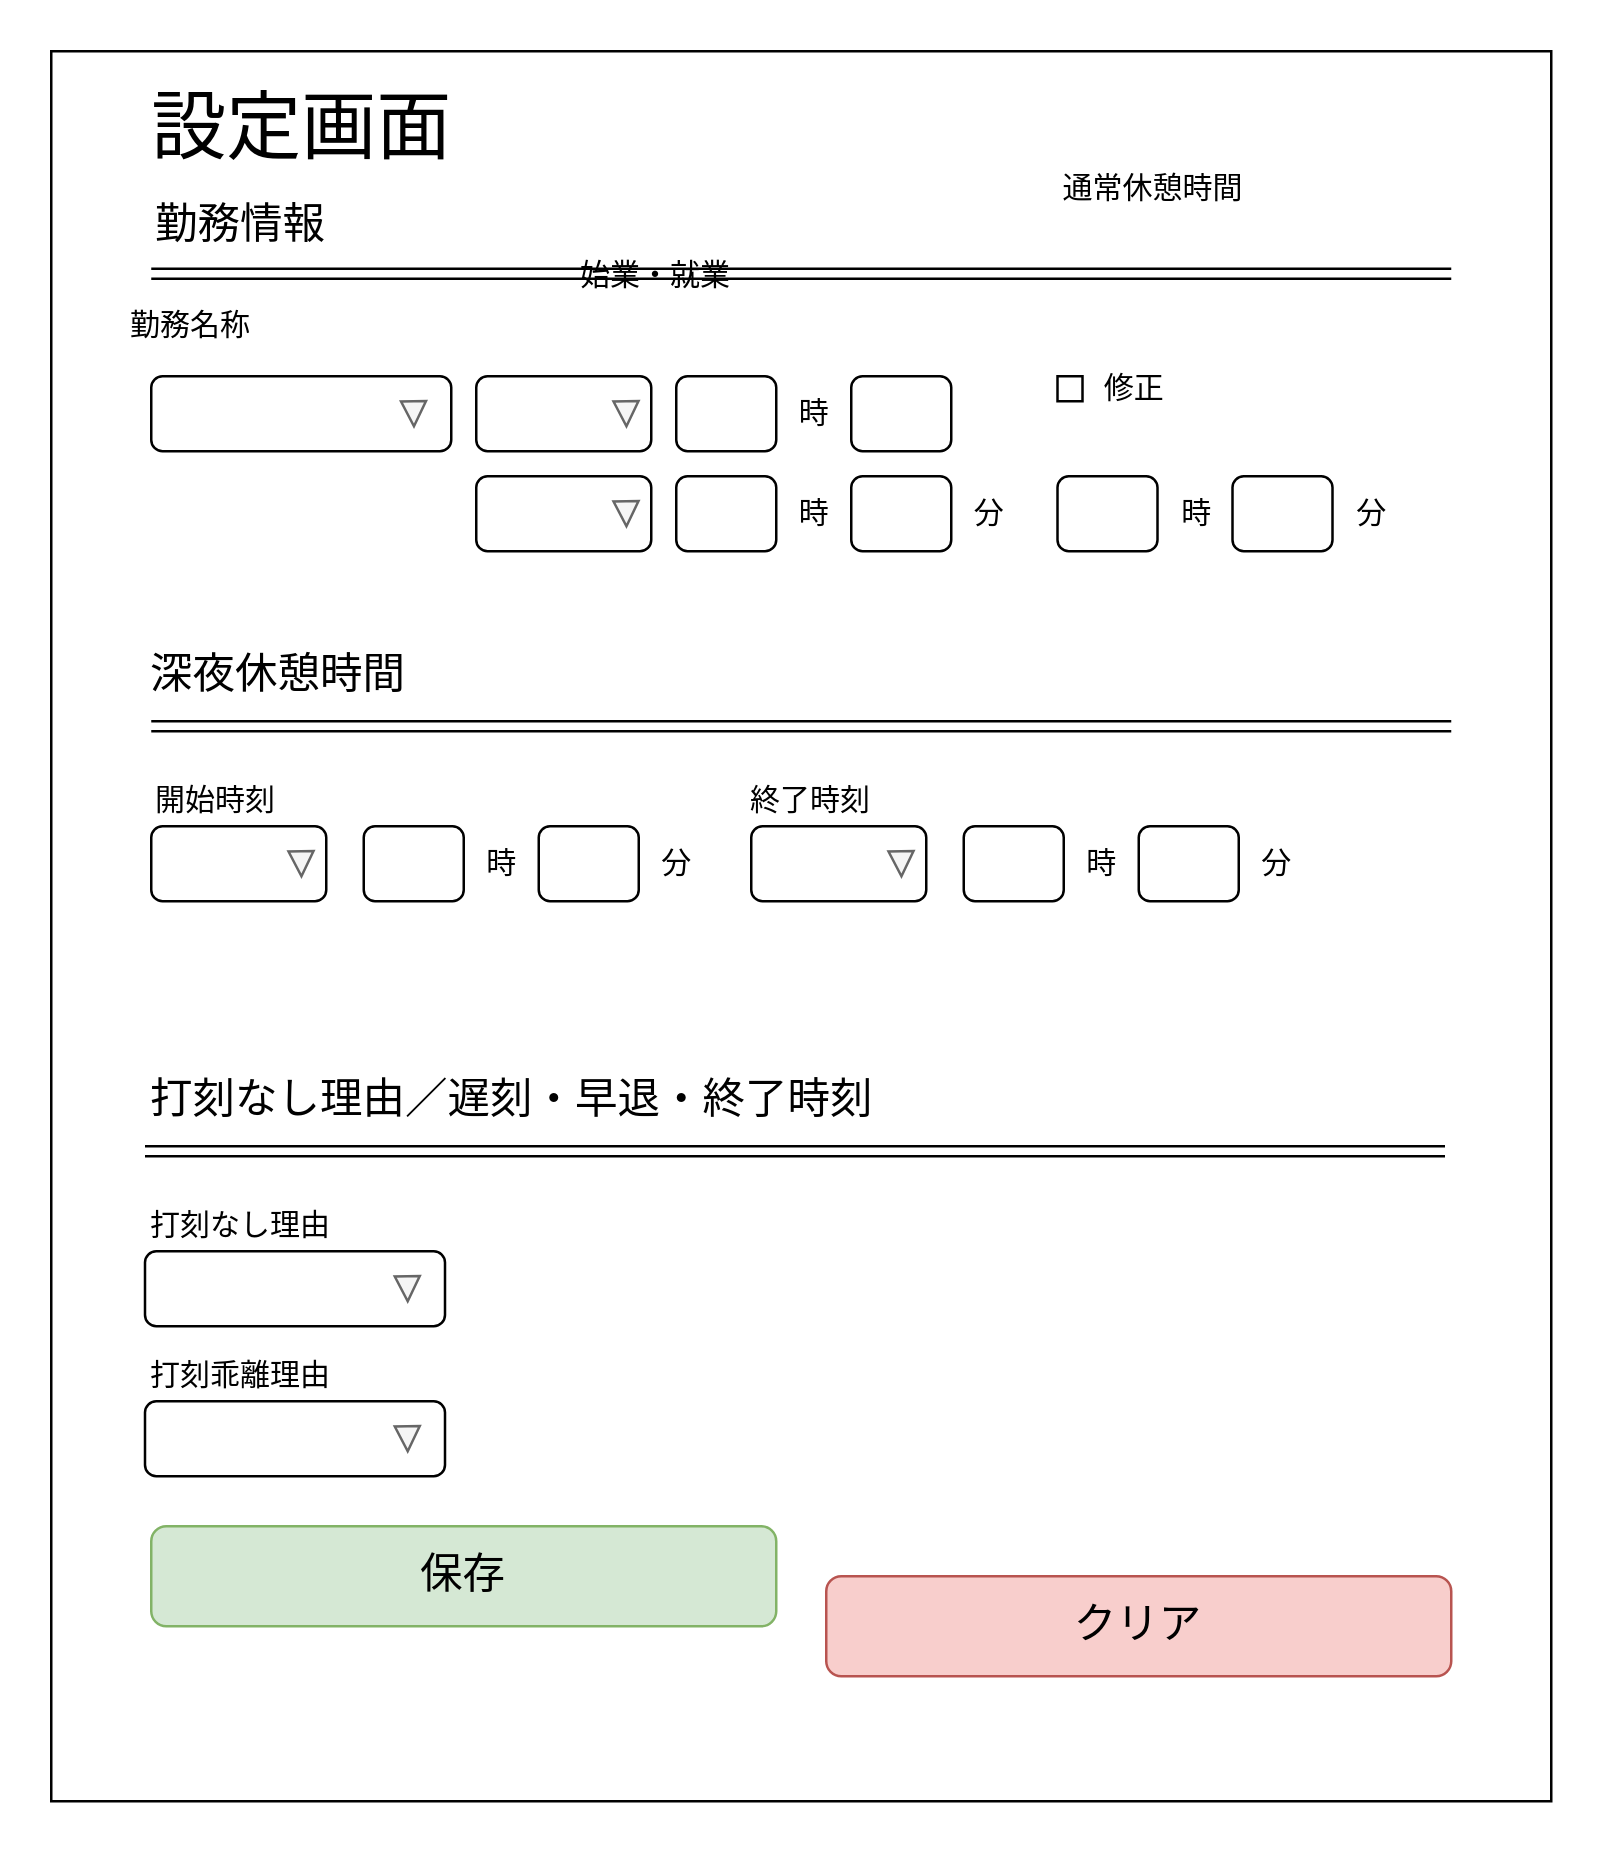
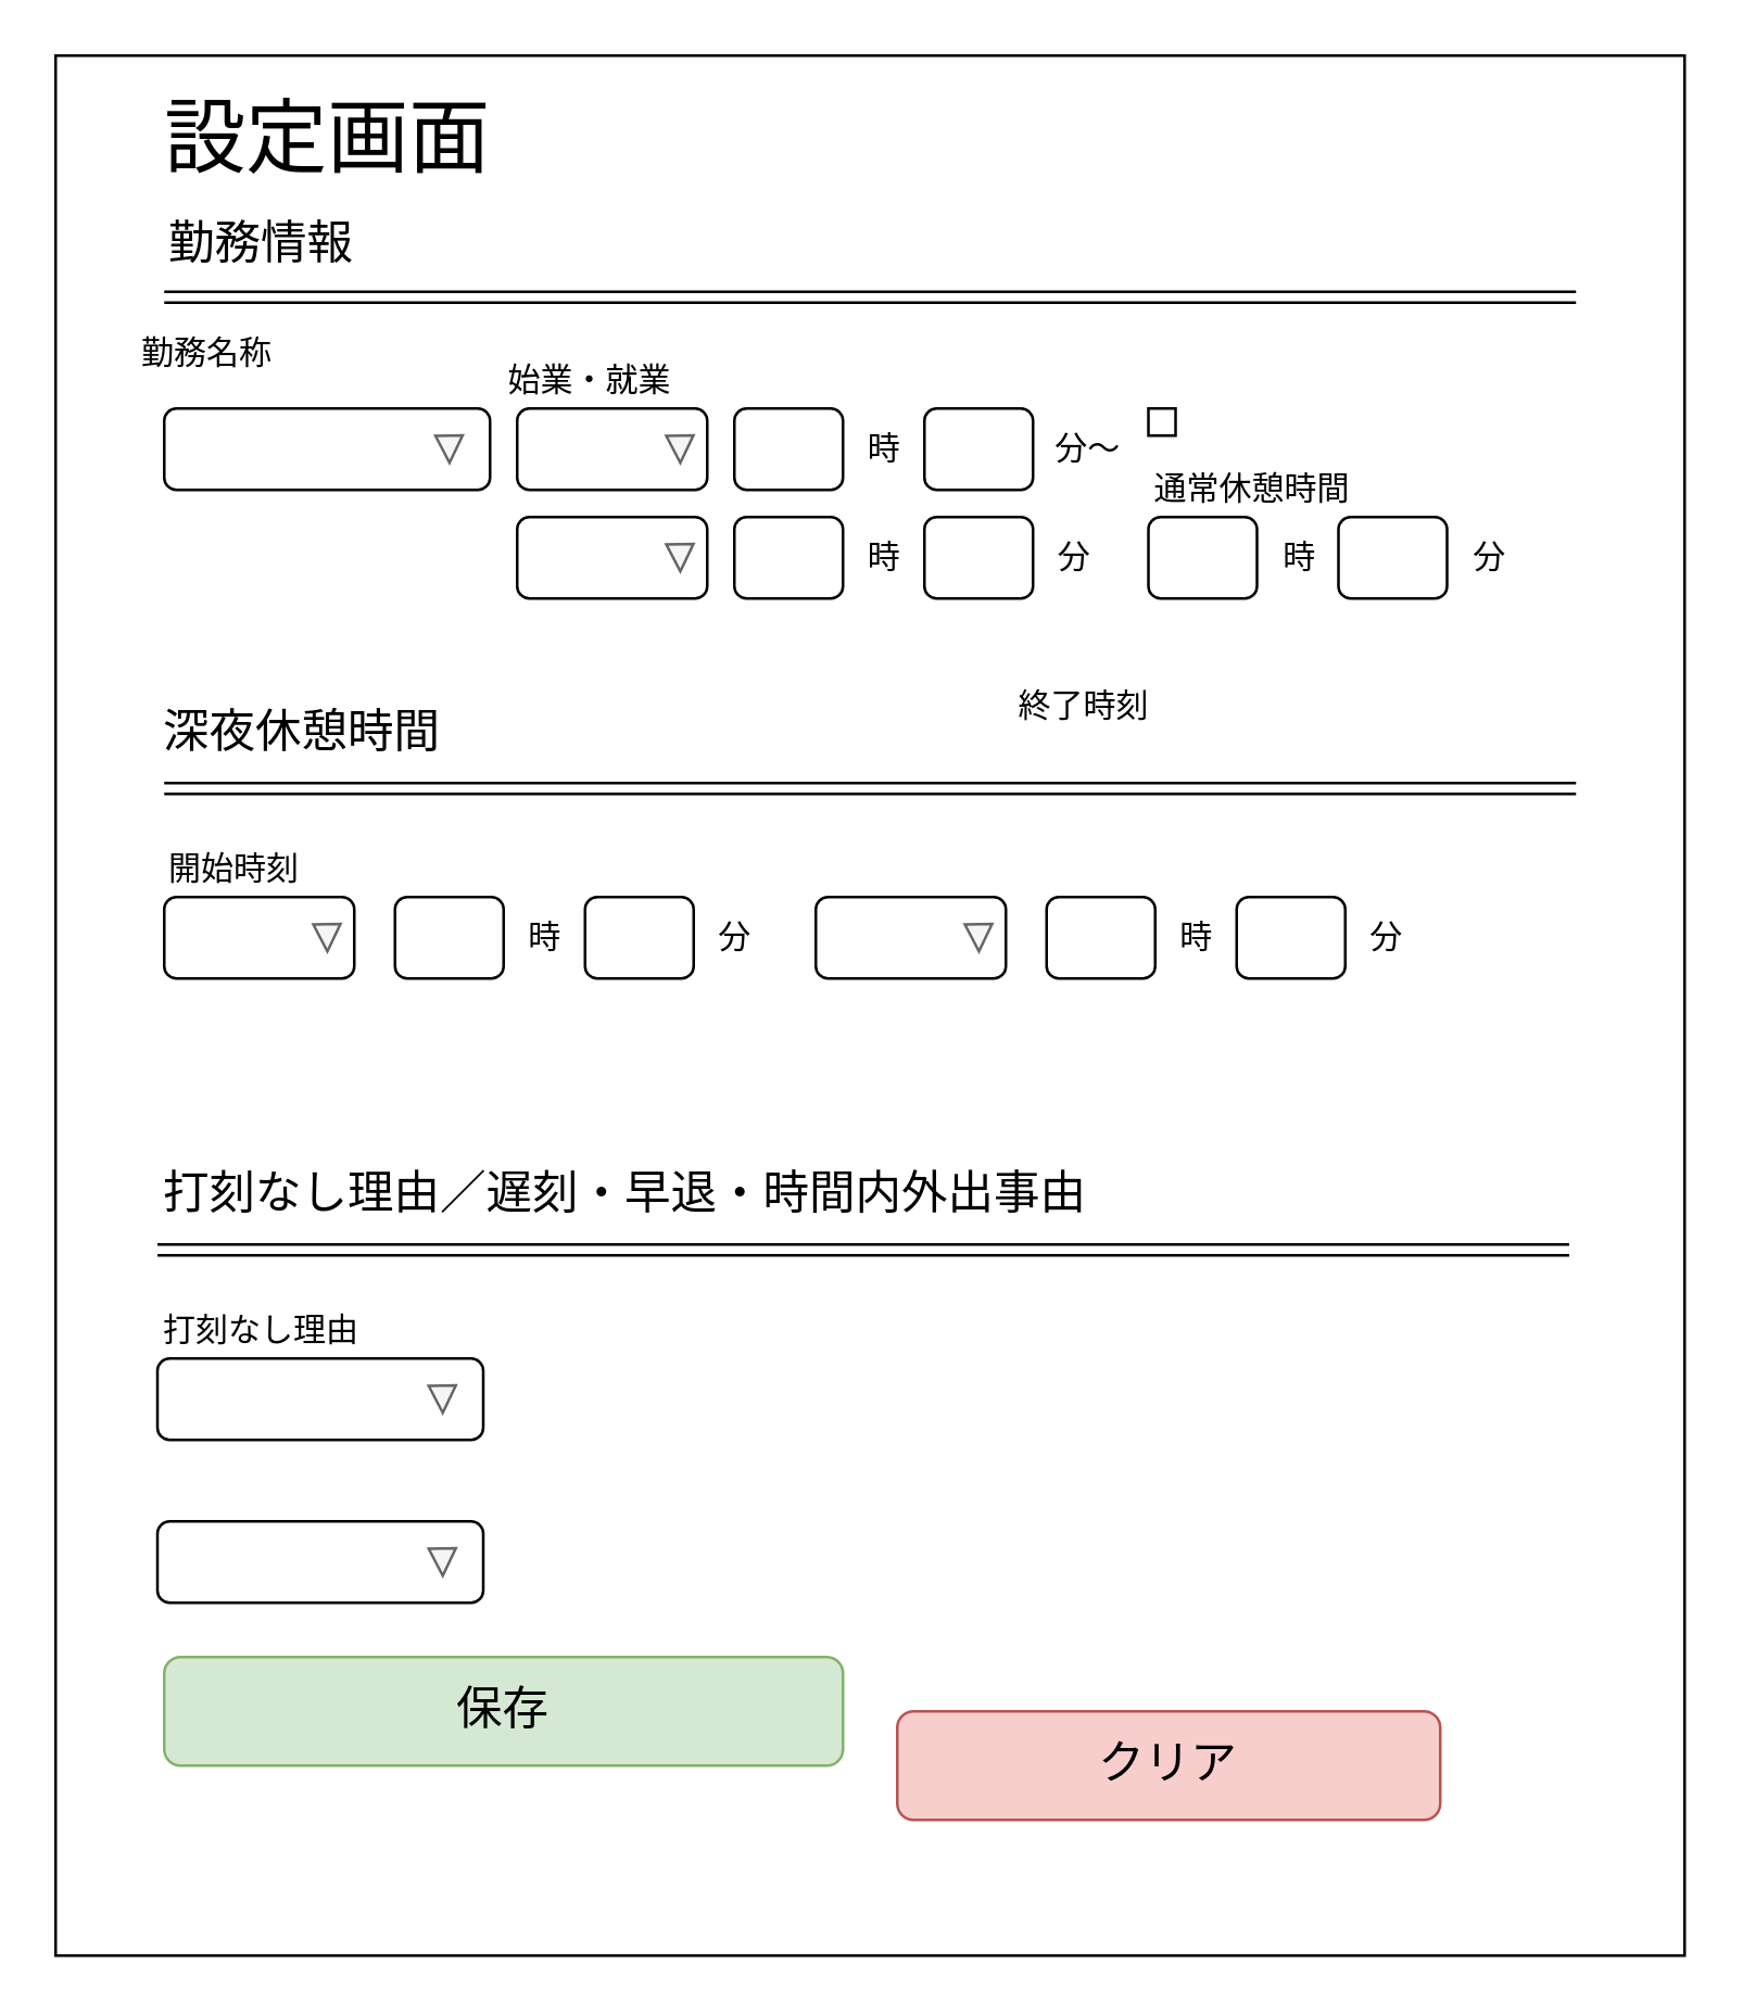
  <mxCell id="0" />
  <mxCell id="1" parent="0" />
  <mxCell id="2" value="" style="rounded=0;whiteSpace=wrap;html=1;" parent="1" vertex="1"><mxGeometry width="600" height="700" as="geometry" x="20" y="20" /></mxCell>
  <mxCell id="3" value="勤務名称" style="text;html=1;strokeColor=none;fillColor=none;align=left;verticalAlign=middle;whiteSpace=wrap;rounded=0;" parent="1" vertex="1"><mxGeometry x="50" y="120" width="120" height="20" as="geometry" /></mxCell>
- <mxCell id="4" value="始業・就業" style="text;html=1;strokeColor=none;fillColor=none;align=left;verticalAlign=middle;whiteSpace=wrap;rounded=0;" parent="1" vertex="1"><mxGeometry x="230" y="100" width="120" height="20" as="geometry" /></mxCell>
+ <mxCell id="4" value="始業・就業" style="text;html=1;strokeColor=none;fillColor=none;align=left;verticalAlign=middle;whiteSpace=wrap;rounded=0;" parent="1" vertex="1"><mxGeometry x="185" y="130" width="120" height="20" as="geometry" /></mxCell>
  <mxCell id="5" value="" style="group" parent="1" vertex="1" connectable="0"><mxGeometry x="60" y="150" width="120" height="30" as="geometry" /></mxCell>
  <mxCell id="6" value="" style="rounded=1;whiteSpace=wrap;html=1;" parent="5" vertex="1"><mxGeometry width="120" height="30" as="geometry" /></mxCell>
  <mxCell id="7" value="" style="triangle;whiteSpace=wrap;html=1;align=left;rotation=89;labelBackgroundColor=#2E1616;fillColor=#f5f5f5;strokeColor=#666666;fontColor=#333333;" parent="5" vertex="1"><mxGeometry x="100" y="10" width="10" height="10" as="geometry" /></mxCell>
  <mxCell id="8" value="" style="group" parent="1" vertex="1" connectable="0"><mxGeometry x="190" y="150" width="70" height="30" as="geometry" /></mxCell>
  <mxCell id="9" value="" style="group" parent="8" vertex="1" connectable="0"><mxGeometry width="70" height="30" as="geometry" /></mxCell>
  <mxCell id="10" value="" style="group" parent="9" vertex="1" connectable="0"><mxGeometry width="70" height="30" as="geometry" /></mxCell>
  <mxCell id="11" value="" style="rounded=1;whiteSpace=wrap;html=1;" parent="10" vertex="1"><mxGeometry width="70" height="30" as="geometry" /></mxCell>
  <mxCell id="12" value="" style="triangle;whiteSpace=wrap;html=1;align=left;rotation=89;labelBackgroundColor=#2E1616;fillColor=#f5f5f5;strokeColor=#666666;fontColor=#333333;" parent="10" vertex="1"><mxGeometry x="55" y="10" width="10" height="10" as="geometry" /></mxCell>
  <mxCell id="13" value="" style="rounded=1;whiteSpace=wrap;html=1;" parent="1" vertex="1"><mxGeometry x="190" y="190" width="70" height="30" as="geometry" /></mxCell>
  <mxCell id="14" value="" style="triangle;whiteSpace=wrap;html=1;align=left;rotation=89;labelBackgroundColor=#2E1616;fillColor=#f5f5f5;strokeColor=#666666;fontColor=#333333;" parent="1" vertex="1"><mxGeometry x="245" y="200" width="10" height="10" as="geometry" /></mxCell>
  <mxCell id="15" value="" style="rounded=1;whiteSpace=wrap;html=1;labelBackgroundColor=#2E1616;align=left;" parent="1" vertex="1"><mxGeometry x="270" y="150" width="40" height="30" as="geometry" /></mxCell>
  <mxCell id="16" value="" style="rounded=1;whiteSpace=wrap;html=1;labelBackgroundColor=#2E1616;align=left;" parent="1" vertex="1"><mxGeometry x="270" y="190" width="40" height="30" as="geometry" /></mxCell>
  <mxCell id="17" value="時" style="text;html=1;align=center;verticalAlign=middle;resizable=0;points=[];autosize=1;" parent="1" vertex="1"><mxGeometry x="310" y="155" width="30" height="20" as="geometry" /></mxCell>
+ <mxCell id="18" value="分～" style="text;html=1;align=center;verticalAlign=middle;resizable=0;points=[];autosize=1;" parent="1" vertex="1"><mxGeometry x="380" y="155" width="40" height="20" as="geometry" /></mxCell>
  <mxCell id="19" value="時" style="text;html=1;align=center;verticalAlign=middle;resizable=0;points=[];autosize=1;" parent="1" vertex="1"><mxGeometry x="310" y="195" width="30" height="20" as="geometry" /></mxCell>
  <mxCell id="20" value="" style="rounded=1;whiteSpace=wrap;html=1;labelBackgroundColor=#2E1616;align=left;" parent="1" vertex="1"><mxGeometry x="340" y="150" width="40" height="30" as="geometry" /></mxCell>
  <mxCell id="21" value="" style="rounded=1;whiteSpace=wrap;html=1;labelBackgroundColor=#2E1616;align=left;" parent="1" vertex="1"><mxGeometry x="340" y="190" width="40" height="30" as="geometry" /></mxCell>
  <mxCell id="22" value="分" style="text;html=1;align=center;verticalAlign=middle;resizable=0;points=[];autosize=1;" parent="1" vertex="1"><mxGeometry x="380" y="195" width="30" height="20" as="geometry" /></mxCell>
  <mxCell id="23" value="&lt;font style=&quot;font-size: 30px&quot;&gt;設定画面&lt;/font&gt;" style="text;html=1;align=center;verticalAlign=middle;resizable=0;points=[];autosize=1;" parent="1" vertex="1"><mxGeometry x="50" y="40" width="140" height="20" as="geometry" /></mxCell>
  <mxCell id="24" value="" style="rounded=1;whiteSpace=wrap;html=1;labelBackgroundColor=#2E1616;align=left;" parent="1" vertex="1"><mxGeometry x="422.5" y="190" width="40" height="30" as="geometry" /></mxCell>
  <mxCell id="25" value="時" style="text;html=1;align=center;verticalAlign=middle;resizable=0;points=[];autosize=1;" parent="1" vertex="1"><mxGeometry x="462.5" y="195" width="30" height="20" as="geometry" /></mxCell>
  <mxCell id="26" value="" style="rounded=1;whiteSpace=wrap;html=1;labelBackgroundColor=#2E1616;align=left;" parent="1" vertex="1"><mxGeometry x="492.5" y="190" width="40" height="30" as="geometry" /></mxCell>
  <mxCell id="27" value="分" style="text;html=1;align=center;verticalAlign=middle;resizable=0;points=[];autosize=1;" parent="1" vertex="1"><mxGeometry x="532.5" y="195" width="30" height="20" as="geometry" /></mxCell>
- <mxCell id="28" value="通常休憩時間" style="text;html=1;align=left;verticalAlign=middle;resizable=0;points=[];autosize=1;" parent="1" vertex="1"><mxGeometry x="422.5" y="65" width="90" height="20" as="geometry" /></mxCell>
+ <mxCell id="28" value="通常休憩時間" style="text;html=1;align=left;verticalAlign=middle;resizable=0;points=[];autosize=1;" parent="1" vertex="1"><mxGeometry x="422.5" y="170" width="90" height="20" as="geometry" /></mxCell>
  <mxCell id="29" value="開始時刻" style="text;html=1;align=left;verticalAlign=middle;resizable=0;points=[];autosize=1;" parent="1" vertex="1"><mxGeometry x="60" y="310" width="60" height="20" as="geometry" /></mxCell>
  <mxCell id="30" value="" style="group" parent="1" vertex="1" connectable="0"><mxGeometry x="60" y="330" width="70" height="30" as="geometry" /></mxCell>
  <mxCell id="31" value="" style="group" parent="30" vertex="1" connectable="0"><mxGeometry width="70" height="30" as="geometry" /></mxCell>
  <mxCell id="32" value="" style="group" parent="31" vertex="1" connectable="0"><mxGeometry width="70" height="30" as="geometry" /></mxCell>
  <mxCell id="33" value="" style="rounded=1;whiteSpace=wrap;html=1;" parent="32" vertex="1"><mxGeometry width="70" height="30" as="geometry" /></mxCell>
  <mxCell id="34" value="" style="triangle;whiteSpace=wrap;html=1;align=left;rotation=89;labelBackgroundColor=#2E1616;fillColor=#f5f5f5;strokeColor=#666666;fontColor=#333333;" parent="32" vertex="1"><mxGeometry x="55" y="10" width="10" height="10" as="geometry" /></mxCell>
  <mxCell id="35" value="" style="rounded=1;whiteSpace=wrap;html=1;labelBackgroundColor=#2E1616;align=left;" parent="1" vertex="1"><mxGeometry x="145" y="330" width="40" height="30" as="geometry" /></mxCell>
  <mxCell id="36" value="時" style="text;html=1;align=center;verticalAlign=middle;resizable=0;points=[];autosize=1;" parent="1" vertex="1"><mxGeometry x="185" y="335" width="30" height="20" as="geometry" /></mxCell>
  <mxCell id="37" value="" style="rounded=1;whiteSpace=wrap;html=1;labelBackgroundColor=#2E1616;align=left;" parent="1" vertex="1"><mxGeometry x="215" y="330" width="40" height="30" as="geometry" /></mxCell>
  <mxCell id="38" value="分" style="text;html=1;align=center;verticalAlign=middle;resizable=0;points=[];autosize=1;" parent="1" vertex="1"><mxGeometry x="255" y="335" width="30" height="20" as="geometry" /></mxCell>
  <mxCell id="39" value="" style="group" parent="1" vertex="1" connectable="0"><mxGeometry x="300" y="330" width="70" height="30" as="geometry" /></mxCell>
  <mxCell id="40" value="" style="group" parent="39" vertex="1" connectable="0"><mxGeometry width="70" height="30" as="geometry" /></mxCell>
  <mxCell id="41" value="" style="group" parent="40" vertex="1" connectable="0"><mxGeometry width="70" height="30" as="geometry" /></mxCell>
  <mxCell id="42" value="" style="rounded=1;whiteSpace=wrap;html=1;" parent="41" vertex="1"><mxGeometry width="70" height="30" as="geometry" /></mxCell>
  <mxCell id="43" value="" style="triangle;whiteSpace=wrap;html=1;align=left;rotation=89;labelBackgroundColor=#2E1616;fillColor=#f5f5f5;strokeColor=#666666;fontColor=#333333;" parent="41" vertex="1"><mxGeometry x="55" y="10" width="10" height="10" as="geometry" /></mxCell>
  <mxCell id="44" value="" style="rounded=1;whiteSpace=wrap;html=1;labelBackgroundColor=#2E1616;align=left;" parent="1" vertex="1"><mxGeometry x="385" y="330" width="40" height="30" as="geometry" /></mxCell>
  <mxCell id="45" value="時" style="text;html=1;align=center;verticalAlign=middle;resizable=0;points=[];autosize=1;" parent="1" vertex="1"><mxGeometry x="425" y="335" width="30" height="20" as="geometry" /></mxCell>
  <mxCell id="46" value="" style="rounded=1;whiteSpace=wrap;html=1;labelBackgroundColor=#2E1616;align=left;" parent="1" vertex="1"><mxGeometry x="455" y="330" width="40" height="30" as="geometry" /></mxCell>
  <mxCell id="47" value="分" style="text;html=1;align=center;verticalAlign=middle;resizable=0;points=[];autosize=1;" parent="1" vertex="1"><mxGeometry x="495" y="335" width="30" height="20" as="geometry" /></mxCell>
- <mxCell id="48" value="打刻なし理由／遅刻・早退・終了時刻" style="text;html=1;align=left;verticalAlign=middle;resizable=0;points=[];autosize=1;fontSize=17;" parent="1" vertex="1"><mxGeometry x="57.5" y="430" width="360" height="20" as="geometry" /></mxCell>
+ <mxCell id="48" value="打刻なし理由／遅刻・早退・時間内外出事由" style="text;html=1;align=left;verticalAlign=middle;resizable=0;points=[];autosize=1;fontSize=17;" parent="1" vertex="1"><mxGeometry x="57.5" y="430" width="360" height="20" as="geometry" /></mxCell>
  <mxCell id="49" value="" style="group" parent="1" vertex="1" connectable="0"><mxGeometry x="57.5" y="500" width="120" height="30" as="geometry" /></mxCell>
  <mxCell id="50" value="" style="rounded=1;whiteSpace=wrap;html=1;" parent="49" vertex="1"><mxGeometry width="120" height="30" as="geometry" /></mxCell>
  <mxCell id="51" value="" style="triangle;whiteSpace=wrap;html=1;align=left;rotation=89;labelBackgroundColor=#2E1616;fillColor=#f5f5f5;strokeColor=#666666;fontColor=#333333;" parent="49" vertex="1"><mxGeometry x="100" y="10" width="10" height="10" as="geometry" /></mxCell>
  <mxCell id="52" value="勤務情報" style="text;html=1;align=left;verticalAlign=middle;resizable=0;points=[];autosize=1;fontSize=17;" parent="1" vertex="1"><mxGeometry x="60" y="80" width="80" height="20" as="geometry" /></mxCell>
  <mxCell id="53" value="深夜休憩時間" style="text;html=1;align=left;verticalAlign=middle;resizable=0;points=[];autosize=1;fontSize=17;" parent="1" vertex="1"><mxGeometry x="57.5" y="260" width="120" height="20" as="geometry" /></mxCell>
- <mxCell id="54" value="終了時刻" style="text;html=1;align=left;verticalAlign=middle;resizable=0;points=[];autosize=1;" parent="1" vertex="1"><mxGeometry x="297.5" y="310" width="60" height="20" as="geometry" /></mxCell>
+ <mxCell id="54" value="終了時刻" style="text;html=1;align=left;verticalAlign=middle;resizable=0;points=[];autosize=1;" parent="1" vertex="1"><mxGeometry x="372.5" y="250" width="60" height="20" as="geometry" /></mxCell>
  <mxCell id="55" value="打刻なし理由" style="text;html=1;align=left;verticalAlign=middle;resizable=0;points=[];autosize=1;" parent="1" vertex="1"><mxGeometry x="57.5" y="480" width="90" height="20" as="geometry" /></mxCell>
- <mxCell id="56" value="打刻乖離理由" style="text;html=1;align=left;verticalAlign=middle;resizable=0;points=[];autosize=1;" parent="1" vertex="1"><mxGeometry x="57.5" y="540" width="90" height="20" as="geometry" /></mxCell>
  <mxCell id="57" value="" style="group" parent="1" vertex="1" connectable="0"><mxGeometry x="57.5" y="560" width="120" height="30" as="geometry" /></mxCell>
  <mxCell id="58" value="" style="rounded=1;whiteSpace=wrap;html=1;" parent="57" vertex="1"><mxGeometry width="120" height="30" as="geometry" /></mxCell>
  <mxCell id="59" value="" style="triangle;whiteSpace=wrap;html=1;align=left;rotation=89;labelBackgroundColor=#2E1616;fillColor=#f5f5f5;strokeColor=#666666;fontColor=#333333;" parent="57" vertex="1"><mxGeometry x="100" y="10" width="10" height="10" as="geometry" /></mxCell>
  <mxCell id="60" value="" style="shape=link;html=1;fontSize=17;" parent="1" edge="1"><mxGeometry width="50" height="50" relative="1" as="geometry"><mxPoint x="60" y="109" as="sourcePoint" /><mxPoint x="580" y="109" as="targetPoint" /></mxGeometry></mxCell>
  <mxCell id="61" value="" style="shape=link;html=1;fontSize=17;" parent="1" edge="1"><mxGeometry width="50" height="50" relative="1" as="geometry"><mxPoint x="60" y="290" as="sourcePoint" /><mxPoint x="580" y="290" as="targetPoint" /></mxGeometry></mxCell>
  <mxCell id="62" value="" style="shape=link;html=1;fontSize=17;" parent="1" edge="1"><mxGeometry width="50" height="50" relative="1" as="geometry"><mxPoint x="57.5" y="460" as="sourcePoint" /><mxPoint x="577.5" y="460" as="targetPoint" /></mxGeometry></mxCell>
  <mxCell id="63" value="保存" style="rounded=1;whiteSpace=wrap;html=1;labelBackgroundColor=none;fontSize=17;align=center;fillColor=#d5e8d4;strokeColor=#82b366;" parent="1" vertex="1"><mxGeometry x="60" y="610" width="250" height="40" as="geometry" /></mxCell>
- <mxCell id="64" value="クリア" style="rounded=1;whiteSpace=wrap;html=1;labelBackgroundColor=none;fontSize=17;align=center;fillColor=#f8cecc;strokeColor=#b85450;" parent="1" vertex="1"><mxGeometry x="330" y="630" width="250" height="40" as="geometry" /></mxCell>
+ <mxCell id="64" value="クリア" style="rounded=1;whiteSpace=wrap;html=1;labelBackgroundColor=none;fontSize=17;align=center;fillColor=#f8cecc;strokeColor=#b85450;" parent="1" vertex="1"><mxGeometry x="330" y="630" width="200" height="40" as="geometry" /></mxCell>
  <mxCell id="65" value="" style="rounded=0;whiteSpace=wrap;html=1;imageHeight=26;" vertex="1" parent="1"><mxGeometry x="422.5" y="150" width="10" height="10" as="geometry" /></mxCell>
- <mxCell id="66" value="修正" style="text;html=1;align=center;verticalAlign=middle;resizable=0;points=[];autosize=1;" vertex="1" parent="1"><mxGeometry x="432.5" y="145" width="40" height="20" as="geometry" /></mxCell>
